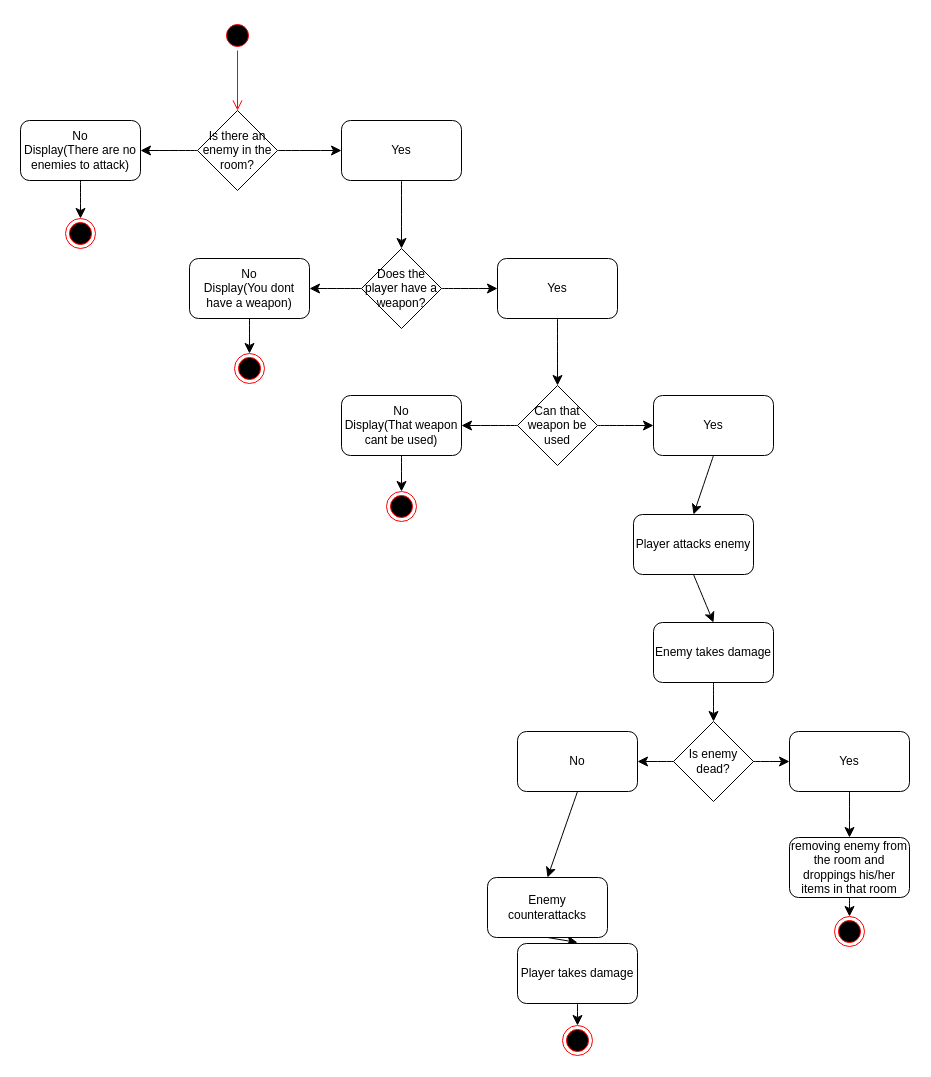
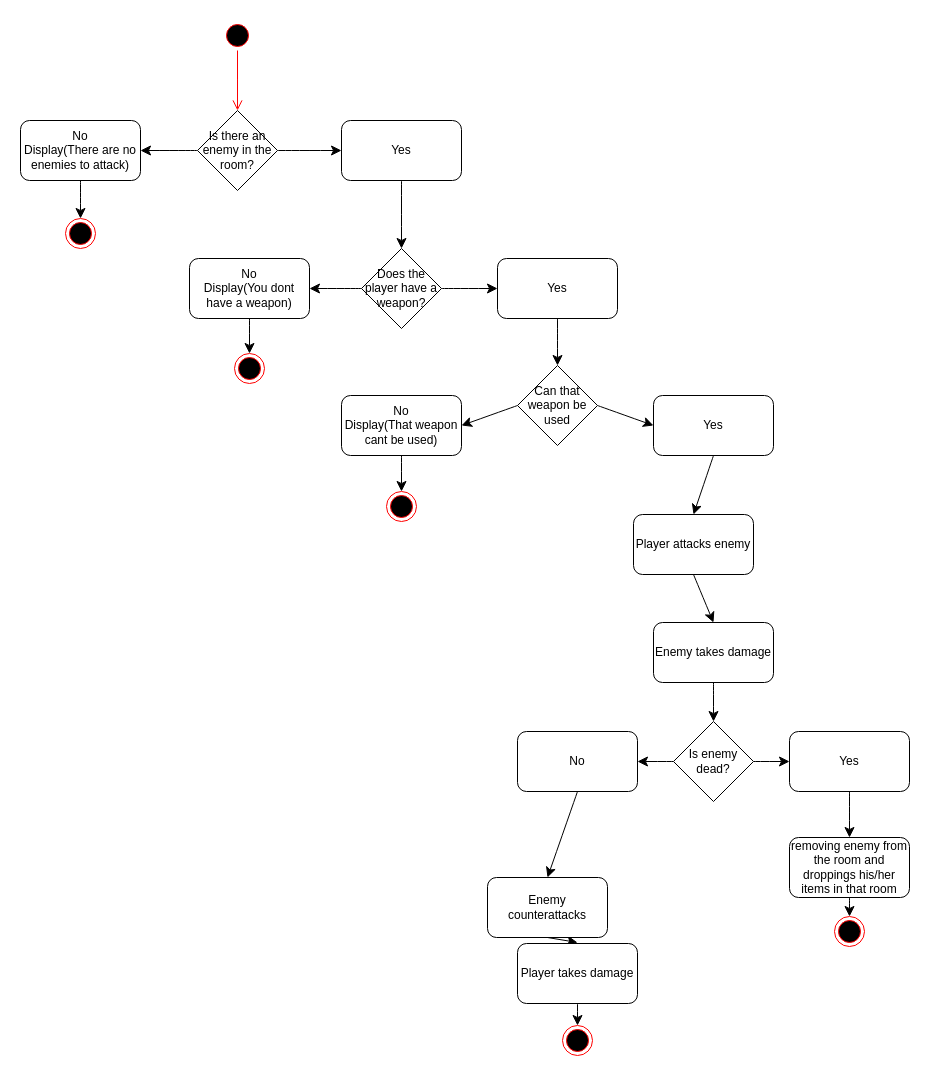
  <mxCell id="0" />
  <mxCell id="1" parent="0" />
  <mxCell id="2" value="" style="ellipse;html=1;shape=startState;fillColor=#000000;strokeColor=#ff0000;" vertex="1" parent="1"><mxGeometry x="222" y="20" width="30" height="30" as="geometry" /></mxCell>
  <mxCell id="3" value="" style="edgeStyle=orthogonalEdgeStyle;html=1;verticalAlign=bottom;endArrow=open;endSize=8;strokeColor=#ff0000;rounded=0;fontSize=12;curved=1;" edge="1" source="2" parent="1"><mxGeometry relative="1" as="geometry"><mxPoint x="237" y="110" as="targetPoint" /></mxGeometry></mxCell>
  <mxCell id="4" style="edgeStyle=none;curved=1;rounded=0;orthogonalLoop=1;jettySize=auto;html=1;exitX=1;exitY=0.5;exitDx=0;exitDy=0;entryX=0;entryY=0.5;entryDx=0;entryDy=0;fontSize=12;startSize=8;endSize=8;" edge="1" parent="1" source="6" target="8"><mxGeometry relative="1" as="geometry" /></mxCell>
  <mxCell id="5" style="edgeStyle=none;curved=1;rounded=0;orthogonalLoop=1;jettySize=auto;html=1;exitX=0;exitY=0.5;exitDx=0;exitDy=0;entryX=1;entryY=0.5;entryDx=0;entryDy=0;fontSize=12;startSize=8;endSize=8;" edge="1" parent="1" source="6" target="10"><mxGeometry relative="1" as="geometry" /></mxCell>
  <mxCell id="6" value="Is there an enemy in the room?" style="rhombus;whiteSpace=wrap;html=1;" vertex="1" parent="1"><mxGeometry x="197" y="110" width="80" height="80" as="geometry" /></mxCell>
  <mxCell id="7" style="edgeStyle=none;curved=1;rounded=0;orthogonalLoop=1;jettySize=auto;html=1;exitX=0.5;exitY=1;exitDx=0;exitDy=0;entryX=0.5;entryY=0;entryDx=0;entryDy=0;fontSize=12;startSize=8;endSize=8;" edge="1" parent="1" source="8" target="13"><mxGeometry relative="1" as="geometry" /></mxCell>
  <mxCell id="8" value="Yes" style="rounded=1;whiteSpace=wrap;html=1;" vertex="1" parent="1"><mxGeometry x="341" y="120" width="120" height="60" as="geometry" /></mxCell>
  <mxCell id="9" style="edgeStyle=none;curved=1;rounded=0;orthogonalLoop=1;jettySize=auto;html=1;exitX=0.5;exitY=1;exitDx=0;exitDy=0;entryX=0.5;entryY=0;entryDx=0;entryDy=0;fontSize=12;startSize=8;endSize=8;" edge="1" parent="1" source="10" target="27"><mxGeometry relative="1" as="geometry" /></mxCell>
  <mxCell id="10" value="&lt;div&gt;No&lt;/div&gt;Display(There are no enemies to attack)" style="rounded=1;whiteSpace=wrap;html=1;" vertex="1" parent="1"><mxGeometry x="20" y="120" width="120" height="60" as="geometry" /></mxCell>
  <mxCell id="11" style="edgeStyle=none;curved=1;rounded=0;orthogonalLoop=1;jettySize=auto;html=1;exitX=1;exitY=0.5;exitDx=0;exitDy=0;entryX=0;entryY=0.5;entryDx=0;entryDy=0;fontSize=12;startSize=8;endSize=8;" edge="1" parent="1" source="13" target="15"><mxGeometry relative="1" as="geometry" /></mxCell>
  <mxCell id="12" style="edgeStyle=none;curved=1;rounded=0;orthogonalLoop=1;jettySize=auto;html=1;exitX=0;exitY=0.5;exitDx=0;exitDy=0;entryX=1;entryY=0.5;entryDx=0;entryDy=0;fontSize=12;startSize=8;endSize=8;" edge="1" parent="1" source="13" target="17"><mxGeometry relative="1" as="geometry" /></mxCell>
  <mxCell id="13" value="Does the player have a weapon?" style="rhombus;whiteSpace=wrap;html=1;" vertex="1" parent="1"><mxGeometry x="361" y="248" width="80" height="80" as="geometry" /></mxCell>
  <mxCell id="14" style="edgeStyle=none;curved=1;rounded=0;orthogonalLoop=1;jettySize=auto;html=1;entryX=0.5;entryY=0;entryDx=0;entryDy=0;fontSize=12;startSize=8;endSize=8;" edge="1" parent="1" source="15" target="20"><mxGeometry relative="1" as="geometry" /></mxCell>
  <mxCell id="15" value="Yes" style="rounded=1;whiteSpace=wrap;html=1;" vertex="1" parent="1"><mxGeometry x="497" y="258" width="120" height="60" as="geometry" /></mxCell>
  <mxCell id="16" style="edgeStyle=none;curved=1;rounded=0;orthogonalLoop=1;jettySize=auto;html=1;exitX=0.5;exitY=1;exitDx=0;exitDy=0;entryX=0.5;entryY=0;entryDx=0;entryDy=0;fontSize=12;startSize=8;endSize=8;" edge="1" parent="1" source="17" target="28"><mxGeometry relative="1" as="geometry" /></mxCell>
  <mxCell id="17" value="No&lt;div&gt;Display(You dont have a weapon)&lt;/div&gt;" style="rounded=1;whiteSpace=wrap;html=1;" vertex="1" parent="1"><mxGeometry x="189" y="258" width="120" height="60" as="geometry" /></mxCell>
  <mxCell id="18" style="edgeStyle=none;curved=1;rounded=0;orthogonalLoop=1;jettySize=auto;html=1;exitX=0;exitY=0.5;exitDx=0;exitDy=0;entryX=1;entryY=0.5;entryDx=0;entryDy=0;fontSize=12;startSize=8;endSize=8;" edge="1" parent="1" source="20" target="22"><mxGeometry relative="1" as="geometry" /></mxCell>
  <mxCell id="19" style="edgeStyle=none;curved=1;rounded=0;orthogonalLoop=1;jettySize=auto;html=1;exitX=1;exitY=0.5;exitDx=0;exitDy=0;entryX=0;entryY=0.5;entryDx=0;entryDy=0;fontSize=12;startSize=8;endSize=8;" edge="1" parent="1" source="20" target="24"><mxGeometry relative="1" as="geometry" /></mxCell>
- <mxCell id="20" value="Can that weapon be used" style="rhombus;whiteSpace=wrap;html=1;" vertex="1" parent="1"><mxGeometry x="517" y="385" width="80" height="80" as="geometry" /></mxCell>
+ <mxCell id="20" value="Can that weapon be used" style="rhombus;whiteSpace=wrap;html=1;" vertex="1" parent="1"><mxGeometry x="517" y="365" width="80" height="80" as="geometry" /></mxCell>
  <mxCell id="21" style="edgeStyle=none;curved=1;rounded=0;orthogonalLoop=1;jettySize=auto;html=1;exitX=0.5;exitY=1;exitDx=0;exitDy=0;entryX=0.5;entryY=0;entryDx=0;entryDy=0;fontSize=12;startSize=8;endSize=8;" edge="1" parent="1" source="22" target="29"><mxGeometry relative="1" as="geometry" /></mxCell>
  <mxCell id="22" value="No&lt;div&gt;Display(That weapon cant be used)&lt;/div&gt;" style="rounded=1;whiteSpace=wrap;html=1;" vertex="1" parent="1"><mxGeometry x="341" y="395" width="120" height="60" as="geometry" /></mxCell>
  <mxCell id="23" style="edgeStyle=none;curved=1;rounded=0;orthogonalLoop=1;jettySize=auto;html=1;exitX=0.5;exitY=1;exitDx=0;exitDy=0;entryX=0.5;entryY=0;entryDx=0;entryDy=0;fontSize=12;startSize=8;endSize=8;" edge="1" parent="1" source="24" target="26"><mxGeometry relative="1" as="geometry" /></mxCell>
  <mxCell id="24" value="Yes" style="rounded=1;whiteSpace=wrap;html=1;" vertex="1" parent="1"><mxGeometry x="653" y="395" width="120" height="60" as="geometry" /></mxCell>
  <mxCell id="25" style="edgeStyle=none;curved=1;rounded=0;orthogonalLoop=1;jettySize=auto;html=1;exitX=0.5;exitY=1;exitDx=0;exitDy=0;entryX=0.5;entryY=0;entryDx=0;entryDy=0;fontSize=12;startSize=8;endSize=8;" edge="1" parent="1" source="26" target="31"><mxGeometry relative="1" as="geometry" /></mxCell>
  <mxCell id="26" value="Player attacks enemy" style="rounded=1;whiteSpace=wrap;html=1;" vertex="1" parent="1"><mxGeometry x="633" y="514" width="120" height="60" as="geometry" /></mxCell>
  <mxCell id="27" value="" style="ellipse;html=1;shape=endState;fillColor=#000000;strokeColor=#ff0000;" vertex="1" parent="1"><mxGeometry x="65" y="218" width="30" height="30" as="geometry" /></mxCell>
  <mxCell id="28" value="" style="ellipse;html=1;shape=endState;fillColor=#000000;strokeColor=#ff0000;" vertex="1" parent="1"><mxGeometry x="234" y="353" width="30" height="30" as="geometry" /></mxCell>
  <mxCell id="29" value="" style="ellipse;html=1;shape=endState;fillColor=#000000;strokeColor=#ff0000;" vertex="1" parent="1"><mxGeometry x="386" y="491" width="30" height="30" as="geometry" /></mxCell>
  <mxCell id="30" style="edgeStyle=none;curved=1;rounded=0;orthogonalLoop=1;jettySize=auto;html=1;entryX=0.5;entryY=0;entryDx=0;entryDy=0;fontSize=12;startSize=8;endSize=8;" edge="1" parent="1" source="31" target="34"><mxGeometry relative="1" as="geometry" /></mxCell>
  <mxCell id="31" value="Enemy takes damage" style="rounded=1;whiteSpace=wrap;html=1;" vertex="1" parent="1"><mxGeometry x="653" y="622" width="120" height="60" as="geometry" /></mxCell>
  <mxCell id="32" style="edgeStyle=none;curved=1;rounded=0;orthogonalLoop=1;jettySize=auto;html=1;exitX=1;exitY=0.5;exitDx=0;exitDy=0;entryX=0;entryY=0.5;entryDx=0;entryDy=0;fontSize=12;startSize=8;endSize=8;" edge="1" parent="1" source="34" target="38"><mxGeometry relative="1" as="geometry" /></mxCell>
  <mxCell id="33" style="edgeStyle=none;curved=1;rounded=0;orthogonalLoop=1;jettySize=auto;html=1;exitX=0;exitY=0.5;exitDx=0;exitDy=0;entryX=1;entryY=0.5;entryDx=0;entryDy=0;fontSize=12;startSize=8;endSize=8;" edge="1" parent="1" source="34" target="36"><mxGeometry relative="1" as="geometry" /></mxCell>
  <mxCell id="34" value="Is enemy dead?" style="rhombus;whiteSpace=wrap;html=1;" vertex="1" parent="1"><mxGeometry x="673" y="721" width="80" height="80" as="geometry" /></mxCell>
  <mxCell id="35" style="edgeStyle=none;curved=1;rounded=0;orthogonalLoop=1;jettySize=auto;html=1;exitX=0.5;exitY=1;exitDx=0;exitDy=0;entryX=0.5;entryY=0;entryDx=0;entryDy=0;fontSize=12;startSize=8;endSize=8;" edge="1" parent="1" source="36" target="42"><mxGeometry relative="1" as="geometry" /></mxCell>
  <mxCell id="36" value="No" style="rounded=1;whiteSpace=wrap;html=1;" vertex="1" parent="1"><mxGeometry x="517" y="731" width="120" height="60" as="geometry" /></mxCell>
  <mxCell id="37" style="edgeStyle=none;curved=1;rounded=0;orthogonalLoop=1;jettySize=auto;html=1;exitX=0.5;exitY=1;exitDx=0;exitDy=0;entryX=0.5;entryY=0;entryDx=0;entryDy=0;fontSize=12;startSize=8;endSize=8;" edge="1" parent="1" source="38" target="40"><mxGeometry relative="1" as="geometry" /></mxCell>
  <mxCell id="38" value="Yes" style="rounded=1;whiteSpace=wrap;html=1;" vertex="1" parent="1"><mxGeometry x="789" y="731" width="120" height="60" as="geometry" /></mxCell>
  <mxCell id="39" style="edgeStyle=none;curved=1;rounded=0;orthogonalLoop=1;jettySize=auto;html=1;exitX=0.5;exitY=1;exitDx=0;exitDy=0;entryX=0.5;entryY=0;entryDx=0;entryDy=0;fontSize=12;startSize=8;endSize=8;" edge="1" parent="1" source="40" target="45"><mxGeometry relative="1" as="geometry" /></mxCell>
  <mxCell id="40" value="removing enemy from the room and droppings his/her items in that room" style="rounded=1;whiteSpace=wrap;html=1;" vertex="1" parent="1"><mxGeometry x="789" y="837" width="120" height="60" as="geometry" /></mxCell>
  <mxCell id="41" style="edgeStyle=none;curved=1;rounded=0;orthogonalLoop=1;jettySize=auto;html=1;exitX=0.5;exitY=1;exitDx=0;exitDy=0;fontSize=12;startSize=8;endSize=8;" edge="1" parent="1" source="42"><mxGeometry relative="1" as="geometry"><mxPoint x="577" y="942" as="targetPoint" /></mxGeometry></mxCell>
  <mxCell id="42" value="Enemy counterattacks" style="rounded=1;whiteSpace=wrap;html=1;" vertex="1" parent="1"><mxGeometry x="487" y="877" width="120" height="60" as="geometry" /></mxCell>
  <mxCell id="43" style="edgeStyle=none;curved=1;rounded=0;orthogonalLoop=1;jettySize=auto;html=1;exitX=0.5;exitY=1;exitDx=0;exitDy=0;entryX=0.5;entryY=0;entryDx=0;entryDy=0;fontSize=12;startSize=8;endSize=8;" edge="1" parent="1" source="44" target="46"><mxGeometry relative="1" as="geometry" /></mxCell>
  <mxCell id="44" value="Player takes damage" style="rounded=1;whiteSpace=wrap;html=1;" vertex="1" parent="1"><mxGeometry x="517" y="943" width="120" height="60" as="geometry" /></mxCell>
  <mxCell id="45" value="" style="ellipse;html=1;shape=endState;fillColor=#000000;strokeColor=#ff0000;" vertex="1" parent="1"><mxGeometry x="834" y="916" width="30" height="30" as="geometry" /></mxCell>
  <mxCell id="46" value="" style="ellipse;html=1;shape=endState;fillColor=#000000;strokeColor=#ff0000;" vertex="1" parent="1"><mxGeometry x="562" y="1025" width="30" height="30" as="geometry" /></mxCell>
